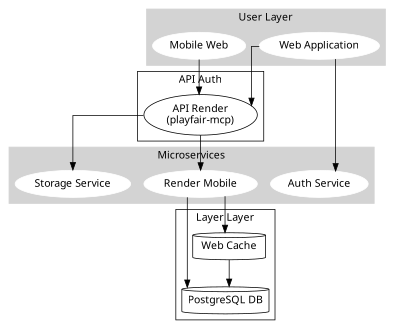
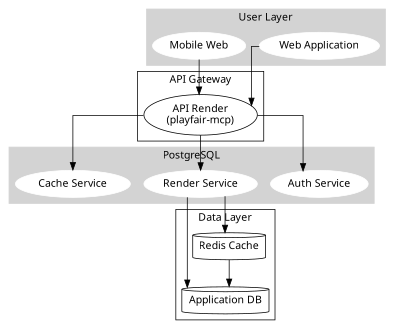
  digraph {
    fontname="Noto Sans"
    rankdir=TB
    splines=ortho
    node [color=white fontname="Noto Sans" style=filled]
    edge [fontname="Noto Sans"]
    n1 [label="Web Application"]
    n2 [label="Mobile Web"]
    n3 [label="API Render\n(playfair-mcp)" color="" style=""]
    n4 [label="Auth Service"]
-   n5 [label="Render Mobile"]
-   n6 [label="Storage Service"]
-   n7 [label="PostgreSQL DB" shape=cylinder color="" style=""]
-   n8 [label="Web Cache" shape=cylinder color="" style=""]
+   n5 [label="Render Service"]
+   n6 [label="Cache Service"]
+   n7 [label="Application DB" shape=cylinder color="" style=""]
+   n8 [label="Redis Cache" shape=cylinder color="" style=""]
    subgraph cluster_1 {
      color=lightgrey
      label="User Layer"
      style=filled
      n1
      n2
    }
    subgraph cluster_2 {
-     label="API Auth"
+     label="API Gateway"
      n3
    }
    subgraph cluster_3 {
      color=lightgrey
-     label=Microservices
+     label=PostgreSQL
      style=filled
      n4
      n5
      n6
    }
    subgraph cluster_4 {
-     label="Layer Layer"
+     label="Data Layer"
      n7
      n8
    }
    n1 -> n3
    n2 -> n3
-   n1 -> n4
+   n3 -> n4
    n3 -> n5
    n3 -> n6
    n5 -> n7
    n5 -> n8
    n8 -> n7
  }
